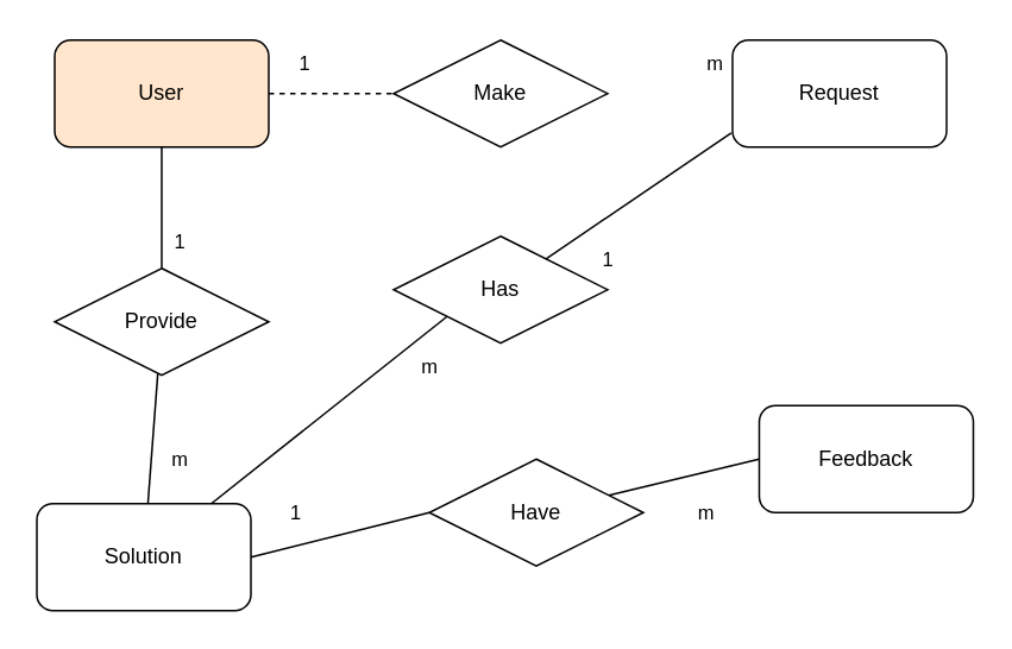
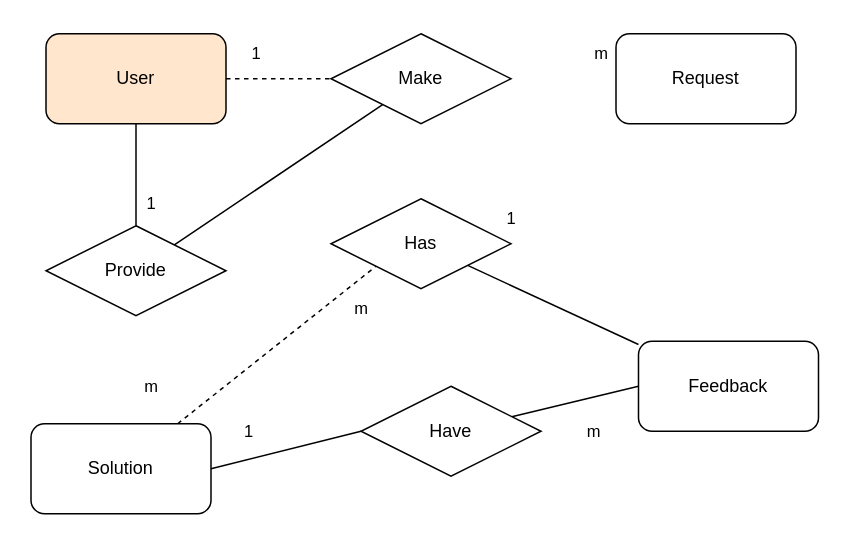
  <mxCell id="0" />
  <mxCell id="1" parent="0" />
  <mxCell id="2" style="rounded=0;orthogonalLoop=1;jettySize=auto;html=1;entryX=0;entryY=0.5;entryDx=0;entryDy=0;endArrow=none;endFill=0;dashed=1;" edge="1" parent="1" source="4" target="10"><mxGeometry relative="1" as="geometry" /></mxCell>
  <mxCell id="3" style="edgeStyle=none;rounded=0;orthogonalLoop=1;jettySize=auto;html=1;entryX=0.5;entryY=0;entryDx=0;entryDy=0;strokeColor=default;align=center;verticalAlign=middle;fontFamily=Helvetica;fontSize=11;fontColor=default;labelBackgroundColor=default;endArrow=none;endFill=0;" edge="1" parent="1" source="4" target="19"><mxGeometry relative="1" as="geometry" /></mxCell>
  <mxCell id="4" value="User" style="rounded=1;whiteSpace=wrap;html=1;fillColor=#ffe6cc;" vertex="1" parent="1"><mxGeometry x="30" y="22" width="120" height="60" as="geometry" /></mxCell>
  <mxCell id="5" style="edgeStyle=none;rounded=0;orthogonalLoop=1;jettySize=auto;html=1;entryX=0;entryY=0.5;entryDx=0;entryDy=0;strokeColor=default;align=center;verticalAlign=middle;fontFamily=Helvetica;fontSize=11;fontColor=default;labelBackgroundColor=default;endArrow=none;endFill=0;exitX=1;exitY=0.5;exitDx=0;exitDy=0;" edge="1" parent="1" source="9" target="14"><mxGeometry relative="1" as="geometry" /></mxCell>
  <mxCell id="6" value="Request" style="rounded=1;whiteSpace=wrap;html=1;" vertex="1" parent="1"><mxGeometry x="410" y="22" width="120" height="60" as="geometry" /></mxCell>
  <mxCell id="7" value="Feedback" style="rounded=1;whiteSpace=wrap;html=1;" vertex="1" parent="1"><mxGeometry x="425" y="227" width="120" height="60" as="geometry" /></mxCell>
- <mxCell id="8" style="edgeStyle=none;rounded=0;orthogonalLoop=1;jettySize=auto;html=1;entryX=0;entryY=1;entryDx=0;entryDy=0;strokeColor=default;align=center;verticalAlign=middle;fontFamily=Helvetica;fontSize=11;fontColor=default;labelBackgroundColor=default;endArrow=none;endFill=0;" edge="1" parent="1" source="9" target="17"><mxGeometry relative="1" as="geometry" /></mxCell>
+ <mxCell id="8" style="edgeStyle=none;rounded=0;orthogonalLoop=1;jettySize=auto;html=1;entryX=0;entryY=1;entryDx=0;entryDy=0;strokeColor=default;align=center;verticalAlign=middle;fontFamily=Helvetica;fontSize=11;fontColor=default;labelBackgroundColor=default;endArrow=none;endFill=0;dashed=1;" edge="1" parent="1" source="9" target="17"><mxGeometry relative="1" as="geometry" /></mxCell>
  <mxCell id="9" value="Solution" style="rounded=1;whiteSpace=wrap;html=1;" vertex="1" parent="1"><mxGeometry x="20" y="282" width="120" height="60" as="geometry" /></mxCell>
  <mxCell id="10" value="Make" style="shape=rhombus;perimeter=rhombusPerimeter;whiteSpace=wrap;html=1;align=center;" vertex="1" parent="1"><mxGeometry x="220" y="22" width="120" height="60" as="geometry" /></mxCell>
  <mxCell id="11" value="1" style="text;html=1;align=center;verticalAlign=middle;resizable=0;points=[];autosize=1;strokeColor=none;fillColor=none;fontFamily=Helvetica;fontSize=11;fontColor=default;labelBackgroundColor=default;" vertex="1" parent="1"><mxGeometry x="155" y="20" width="30" height="30" as="geometry" /></mxCell>
  <mxCell id="12" value="m" style="text;html=1;align=center;verticalAlign=middle;resizable=0;points=[];autosize=1;strokeColor=none;fillColor=none;fontFamily=Helvetica;fontSize=11;fontColor=default;labelBackgroundColor=default;" vertex="1" parent="1"><mxGeometry x="385" y="20" width="30" height="30" as="geometry" /></mxCell>
  <mxCell id="13" style="edgeStyle=none;rounded=0;orthogonalLoop=1;jettySize=auto;html=1;entryX=0;entryY=0.5;entryDx=0;entryDy=0;strokeColor=default;align=center;verticalAlign=middle;fontFamily=Helvetica;fontSize=11;fontColor=default;labelBackgroundColor=default;endArrow=none;endFill=0;" edge="1" parent="1" source="14" target="7"><mxGeometry relative="1" as="geometry" /></mxCell>
  <mxCell id="14" value="Have" style="shape=rhombus;perimeter=rhombusPerimeter;whiteSpace=wrap;html=1;align=center;" vertex="1" parent="1"><mxGeometry x="240" y="257" width="120" height="60" as="geometry" /></mxCell>
  <mxCell id="15" value="1" style="text;html=1;align=center;verticalAlign=middle;resizable=0;points=[];autosize=1;strokeColor=none;fillColor=none;fontFamily=Helvetica;fontSize=11;fontColor=default;labelBackgroundColor=default;" vertex="1" parent="1"><mxGeometry x="150" y="272" width="30" height="30" as="geometry" /></mxCell>
  <mxCell id="16" value="m" style="text;html=1;align=center;verticalAlign=middle;resizable=0;points=[];autosize=1;strokeColor=none;fillColor=none;fontFamily=Helvetica;fontSize=11;fontColor=default;labelBackgroundColor=default;" vertex="1" parent="1"><mxGeometry x="380" y="272" width="30" height="30" as="geometry" /></mxCell>
  <mxCell id="17" value="Has" style="shape=rhombus;perimeter=rhombusPerimeter;whiteSpace=wrap;html=1;align=center;" vertex="1" parent="1"><mxGeometry x="220" y="132" width="120" height="60" as="geometry" /></mxCell>
- <mxCell id="18" value="" style="edgeStyle=none;rounded=0;orthogonalLoop=1;jettySize=auto;html=1;strokeColor=default;align=center;verticalAlign=middle;fontFamily=Helvetica;fontSize=11;fontColor=default;labelBackgroundColor=default;endArrow=none;endFill=0;" edge="1" parent="1" source="19" target="9"><mxGeometry relative="1" as="geometry" /></mxCell>
+ <mxCell id="18" value="" style="edgeStyle=none;rounded=0;orthogonalLoop=1;jettySize=auto;html=1;strokeColor=default;align=center;verticalAlign=middle;fontFamily=Helvetica;fontSize=11;fontColor=default;labelBackgroundColor=default;endArrow=none;endFill=0;" edge="1" parent="1" source="19" target="10"><mxGeometry relative="1" as="geometry" /></mxCell>
  <mxCell id="19" value="Provide" style="shape=rhombus;perimeter=rhombusPerimeter;whiteSpace=wrap;html=1;align=center;" vertex="1" parent="1"><mxGeometry x="30" y="150" width="120" height="60" as="geometry" /></mxCell>
  <mxCell id="20" value="1" style="text;html=1;align=center;verticalAlign=middle;resizable=0;points=[];autosize=1;strokeColor=none;fillColor=none;fontFamily=Helvetica;fontSize=11;fontColor=default;labelBackgroundColor=default;" vertex="1" parent="1"><mxGeometry x="85" y="120" width="30" height="30" as="geometry" /></mxCell>
  <mxCell id="21" value="m" style="text;html=1;align=center;verticalAlign=middle;resizable=0;points=[];autosize=1;strokeColor=none;fillColor=none;fontFamily=Helvetica;fontSize=11;fontColor=default;labelBackgroundColor=default;" vertex="1" parent="1"><mxGeometry x="85" y="242" width="30" height="30" as="geometry" /></mxCell>
- <mxCell id="22" style="edgeStyle=none;rounded=0;orthogonalLoop=1;jettySize=auto;html=1;entryX=-0.006;entryY=0.867;entryDx=0;entryDy=0;entryPerimeter=0;strokeColor=default;align=center;verticalAlign=middle;fontFamily=Helvetica;fontSize=11;fontColor=default;labelBackgroundColor=default;endArrow=none;endFill=0;" edge="1" parent="1" source="17" target="6"><mxGeometry relative="1" as="geometry" /></mxCell>
+ <mxCell id="22" style="edgeStyle=none;rounded=0;orthogonalLoop=1;jettySize=auto;html=1;strokeColor=default;align=center;verticalAlign=middle;fontFamily=Helvetica;fontSize=11;fontColor=default;labelBackgroundColor=default;endArrow=none;endFill=0;" edge="1" parent="1" source="17" target="7"><mxGeometry relative="1" as="geometry" /></mxCell>
  <mxCell id="23" value="1" style="text;html=1;align=center;verticalAlign=middle;resizable=0;points=[];autosize=1;strokeColor=none;fillColor=none;fontFamily=Helvetica;fontSize=11;fontColor=default;labelBackgroundColor=default;" vertex="1" parent="1"><mxGeometry x="325" y="130" width="30" height="30" as="geometry" /></mxCell>
  <mxCell id="24" value="m" style="text;html=1;align=center;verticalAlign=middle;resizable=0;points=[];autosize=1;strokeColor=none;fillColor=none;fontFamily=Helvetica;fontSize=11;fontColor=default;labelBackgroundColor=default;" vertex="1" parent="1"><mxGeometry x="225" y="190" width="30" height="30" as="geometry" /></mxCell>
